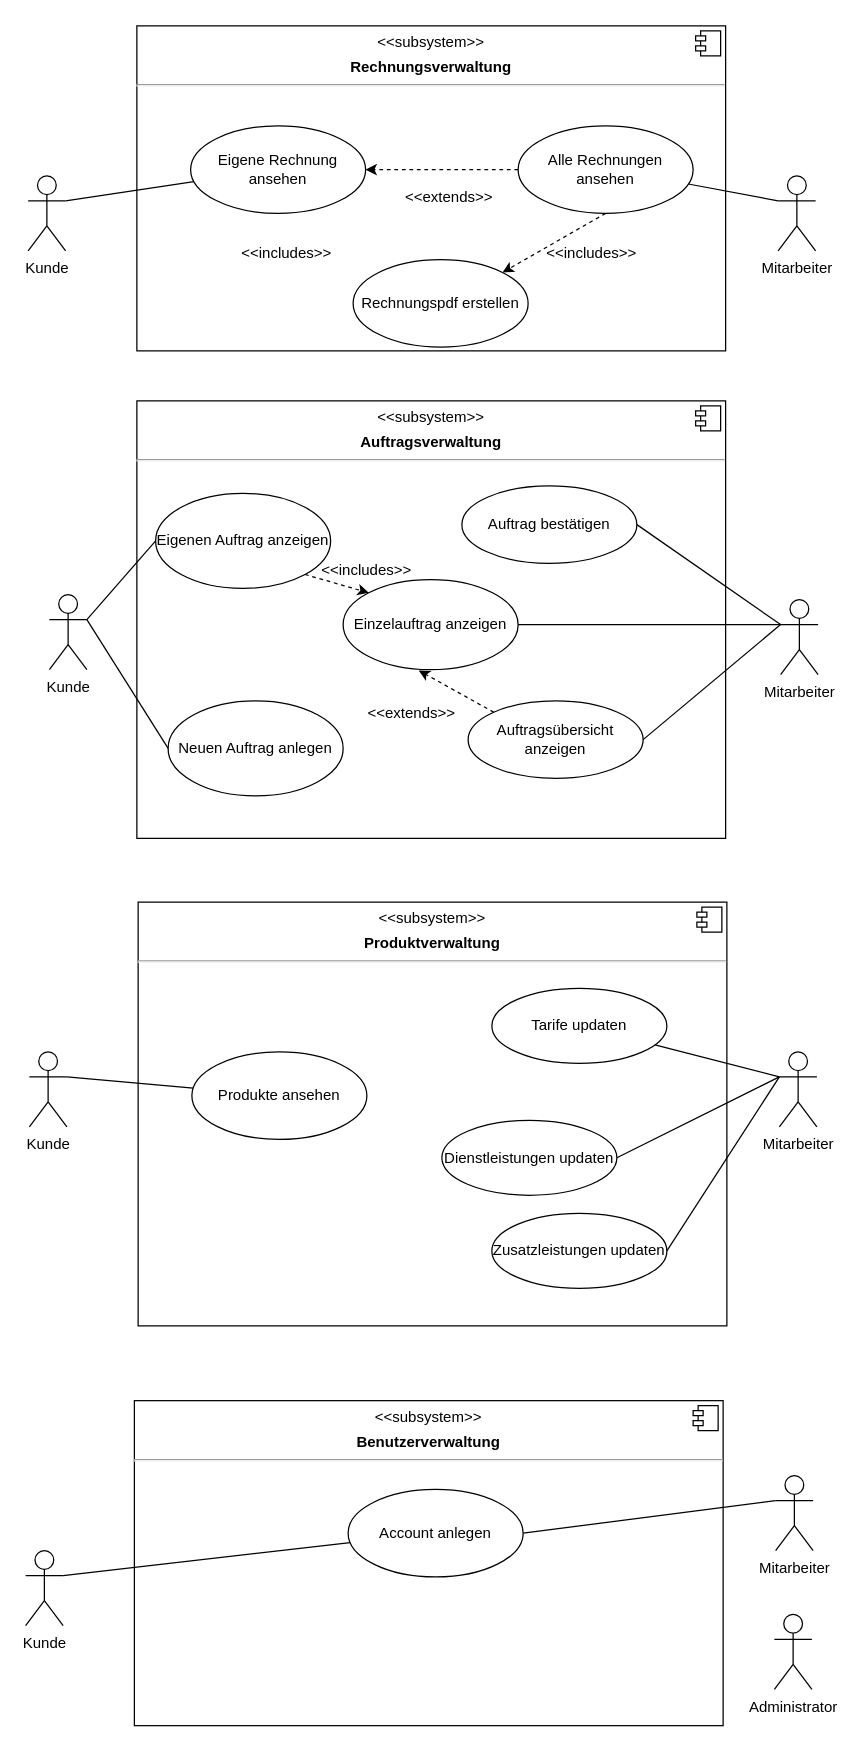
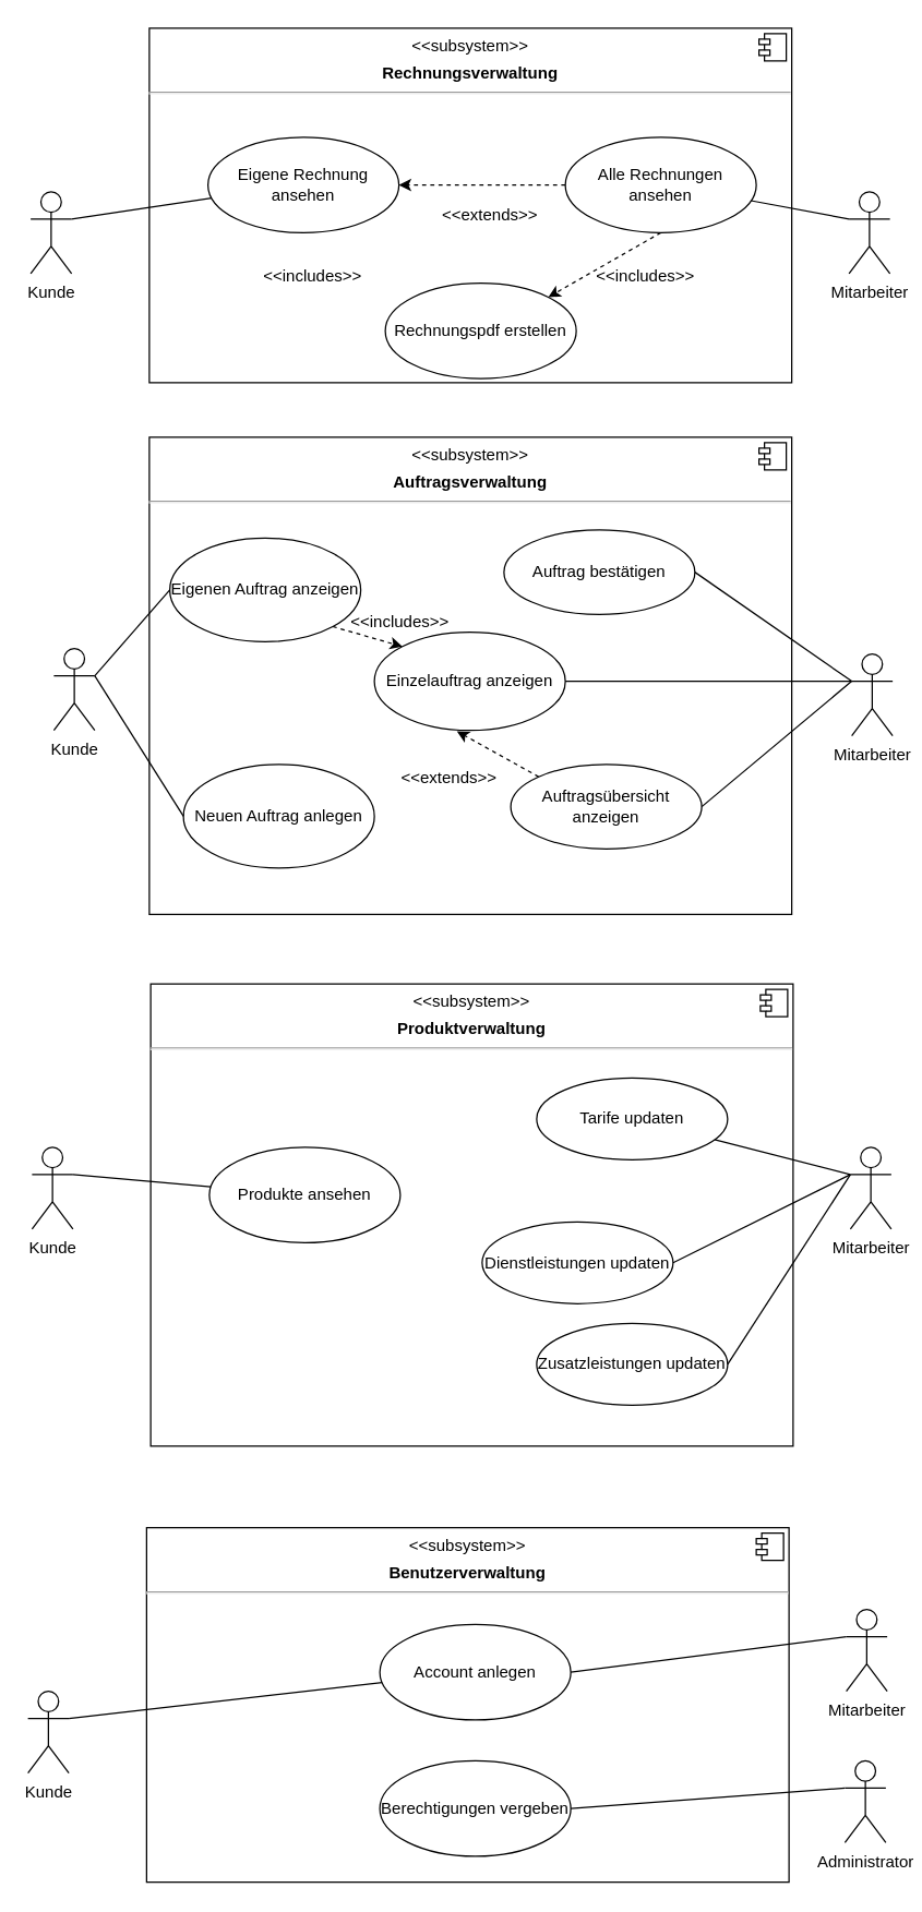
  <mxCell id="0" />
  <mxCell id="1" parent="0" />
  <mxCell id="2" value="&lt;p style=&quot;margin: 0px ; margin-top: 6px ; text-align: center&quot;&gt;&amp;lt;&amp;lt;subsystem&amp;gt;&amp;gt;&lt;b&gt;&lt;br&gt;&lt;/b&gt;&lt;/p&gt;&lt;p style=&quot;margin: 0px ; margin-top: 6px ; text-align: center&quot;&gt;&lt;b&gt;Rechnungsverwaltung&lt;/b&gt;&lt;/p&gt;&lt;hr&gt;" style="align=left;overflow=fill;html=1;" parent="1" vertex="1"><mxGeometry x="109" y="20" width="471" height="260" as="geometry" /></mxCell>
  <mxCell id="3" value="" style="shape=component;jettyWidth=8;jettyHeight=4;" parent="2" vertex="1"><mxGeometry x="1" width="20" height="20" relative="1" as="geometry"><mxPoint x="-24" y="4" as="offset" /></mxGeometry></mxCell>
  <mxCell id="4" value="Rechnungspdf erstellen" style="ellipse;whiteSpace=wrap;html=1;" parent="2" vertex="1"><mxGeometry x="173" y="187" width="140" height="70" as="geometry" /></mxCell>
  <mxCell id="5" value="&lt;div&gt;&amp;lt;&amp;lt;includes&amp;gt;&amp;gt;&lt;/div&gt;&lt;div&gt;&lt;br&gt;&lt;/div&gt;" style="text;html=1;resizable=0;points=[];autosize=1;align=left;verticalAlign=top;spacingTop=-4;" parent="2" vertex="1"><mxGeometry x="326" y="172" width="90" height="30" as="geometry" /></mxCell>
  <mxCell id="6" value="&lt;div&gt;&amp;lt;&amp;lt;includes&amp;gt;&amp;gt;&lt;/div&gt;&lt;div&gt;&lt;br&gt;&lt;/div&gt;" style="text;html=1;resizable=0;points=[];autosize=1;align=left;verticalAlign=top;spacingTop=-4;" parent="2" vertex="1"><mxGeometry x="82" y="172" width="90" height="30" as="geometry" /></mxCell>
  <mxCell id="7" style="rounded=0;orthogonalLoop=1;jettySize=auto;html=1;exitX=1;exitY=0.333;exitDx=0;exitDy=0;exitPerimeter=0;endArrow=none;endFill=0;" parent="1" source="8" target="9" edge="1"><mxGeometry relative="1" as="geometry" /></mxCell>
  <mxCell id="8" value="Kunde" style="shape=umlActor;verticalLabelPosition=bottom;labelBackgroundColor=#ffffff;verticalAlign=top;html=1;outlineConnect=0;" parent="1" vertex="1"><mxGeometry x="22" y="140" width="30" height="60" as="geometry" /></mxCell>
  <mxCell id="9" value="Eigene Rechnung ansehen" style="ellipse;whiteSpace=wrap;html=1;" parent="1" vertex="1"><mxGeometry x="152" y="100" width="140" height="70" as="geometry" /></mxCell>
  <mxCell id="10" style="rounded=0;orthogonalLoop=1;jettySize=auto;html=1;exitX=0;exitY=0.333;exitDx=0;exitDy=0;exitPerimeter=0;endArrow=none;endFill=0;" parent="1" source="11" target="14" edge="1"><mxGeometry relative="1" as="geometry" /></mxCell>
  <mxCell id="11" value="Mitarbeiter" style="shape=umlActor;verticalLabelPosition=bottom;labelBackgroundColor=#ffffff;verticalAlign=top;html=1;" parent="1" vertex="1"><mxGeometry x="622" y="140" width="30" height="60" as="geometry" /></mxCell>
  <mxCell id="12" style="edgeStyle=orthogonalEdgeStyle;rounded=0;orthogonalLoop=1;jettySize=auto;html=1;dashed=1;" parent="1" source="14" target="9" edge="1"><mxGeometry relative="1" as="geometry" /></mxCell>
  <mxCell id="13" style="edgeStyle=none;rounded=0;orthogonalLoop=1;jettySize=auto;html=1;exitX=0.5;exitY=1;exitDx=0;exitDy=0;entryX=1;entryY=0;entryDx=0;entryDy=0;endArrow=classic;endFill=1;dashed=1;" parent="1" source="14" target="4" edge="1"><mxGeometry relative="1" as="geometry" /></mxCell>
  <mxCell id="14" value="Alle Rechnungen ansehen" style="ellipse;whiteSpace=wrap;html=1;" parent="1" vertex="1"><mxGeometry x="414" y="100" width="140" height="70" as="geometry" /></mxCell>
  <mxCell id="15" value="&amp;lt;&amp;lt;extends&amp;gt;&amp;gt;" style="text;html=1;resizable=0;points=[];autosize=1;align=left;verticalAlign=top;spacingTop=-4;" parent="1" vertex="1"><mxGeometry x="322" y="147" width="90" height="20" as="geometry" /></mxCell>
  <mxCell id="16" value="&lt;p style=&quot;margin: 0px ; margin-top: 6px ; text-align: center&quot;&gt;&amp;lt;&amp;lt;subsystem&amp;gt;&amp;gt;&lt;b&gt;&lt;br&gt;&lt;/b&gt;&lt;/p&gt;&lt;p style=&quot;margin: 0px ; margin-top: 6px ; text-align: center&quot;&gt;&lt;b&gt;Auftragsverwaltung&lt;/b&gt;&lt;/p&gt;&lt;hr&gt;" style="align=left;overflow=fill;html=1;movable=1;" parent="1" vertex="1"><mxGeometry x="109" y="320" width="471" height="350" as="geometry" /></mxCell>
  <mxCell id="17" value="" style="shape=component;jettyWidth=8;jettyHeight=4;" parent="16" vertex="1"><mxGeometry x="1" width="20" height="20" relative="1" as="geometry"><mxPoint x="-24" y="4" as="offset" /></mxGeometry></mxCell>
  <mxCell id="18" value="Auftrag bestätigen" style="ellipse;whiteSpace=wrap;html=1;" parent="16" vertex="1"><mxGeometry x="260" y="68" width="140" height="62" as="geometry" /></mxCell>
  <mxCell id="19" value="Einzelauftrag anzeigen" style="ellipse;whiteSpace=wrap;html=1;" parent="16" vertex="1"><mxGeometry x="165" y="143" width="140" height="72" as="geometry" /></mxCell>
  <mxCell id="20" style="edgeStyle=none;rounded=0;orthogonalLoop=1;jettySize=auto;html=1;exitX=1;exitY=1;exitDx=0;exitDy=0;entryX=0;entryY=0;entryDx=0;entryDy=0;endArrow=classic;endFill=1;dashed=1;" parent="16" source="21" target="19" edge="1"><mxGeometry relative="1" as="geometry" /></mxCell>
  <mxCell id="21" value="Eigenen Auftrag anzeigen" style="ellipse;whiteSpace=wrap;html=1;" parent="16" vertex="1"><mxGeometry x="15" y="74" width="140" height="76" as="geometry" /></mxCell>
  <mxCell id="22" style="edgeStyle=none;rounded=0;orthogonalLoop=1;jettySize=auto;html=1;exitX=0;exitY=0;exitDx=0;exitDy=0;entryX=0.432;entryY=1.009;entryDx=0;entryDy=0;entryPerimeter=0;dashed=1;endArrow=classic;endFill=1;" parent="16" source="23" target="19" edge="1"><mxGeometry relative="1" as="geometry" /></mxCell>
  <mxCell id="23" value="Auftragsübersicht anzeigen" style="ellipse;whiteSpace=wrap;html=1;" parent="16" vertex="1"><mxGeometry x="265" y="240" width="140" height="62" as="geometry" /></mxCell>
  <mxCell id="24" value="&amp;lt;&amp;lt;includes&amp;gt;&amp;gt;" style="text;html=1;resizable=0;points=[];autosize=1;align=left;verticalAlign=top;spacingTop=-4;" parent="16" vertex="1"><mxGeometry x="146" y="126" width="90" height="20" as="geometry" /></mxCell>
  <mxCell id="25" value="&amp;lt;&amp;lt;extends&amp;gt;&amp;gt;" style="text;html=1;resizable=0;points=[];autosize=1;align=left;verticalAlign=top;spacingTop=-4;" parent="16" vertex="1"><mxGeometry x="183" y="240" width="90" height="20" as="geometry" /></mxCell>
  <mxCell id="26" value="Neuen Auftrag anlegen" style="ellipse;whiteSpace=wrap;html=1;" parent="16" vertex="1"><mxGeometry x="25" y="240" width="140" height="76" as="geometry" /></mxCell>
  <mxCell id="27" style="rounded=0;orthogonalLoop=1;jettySize=auto;html=1;exitX=0;exitY=0.333;exitDx=0;exitDy=0;exitPerimeter=0;entryX=1;entryY=0.5;entryDx=0;entryDy=0;endArrow=none;endFill=0;" parent="1" source="30" target="18" edge="1"><mxGeometry relative="1" as="geometry" /></mxCell>
  <mxCell id="28" style="edgeStyle=orthogonalEdgeStyle;rounded=0;orthogonalLoop=1;jettySize=auto;html=1;exitX=0;exitY=0.333;exitDx=0;exitDy=0;exitPerimeter=0;entryX=1;entryY=0.5;entryDx=0;entryDy=0;endArrow=none;endFill=0;" parent="1" source="30" target="19" edge="1"><mxGeometry relative="1" as="geometry" /></mxCell>
  <mxCell id="29" style="rounded=0;orthogonalLoop=1;jettySize=auto;html=1;exitX=0;exitY=0.333;exitDx=0;exitDy=0;exitPerimeter=0;entryX=1;entryY=0.5;entryDx=0;entryDy=0;endArrow=none;endFill=0;" parent="1" source="30" target="23" edge="1"><mxGeometry relative="1" as="geometry" /></mxCell>
  <mxCell id="30" value="Mitarbeiter" style="shape=umlActor;verticalLabelPosition=bottom;labelBackgroundColor=#ffffff;verticalAlign=top;html=1;" parent="1" vertex="1"><mxGeometry x="624" y="479" width="30" height="60" as="geometry" /></mxCell>
  <mxCell id="31" style="rounded=0;orthogonalLoop=1;jettySize=auto;html=1;exitX=1;exitY=0.333;exitDx=0;exitDy=0;exitPerimeter=0;entryX=0;entryY=0.5;entryDx=0;entryDy=0;endArrow=none;endFill=0;" parent="1" source="33" target="21" edge="1"><mxGeometry relative="1" as="geometry" /></mxCell>
  <mxCell id="32" style="edgeStyle=none;rounded=0;orthogonalLoop=1;jettySize=auto;html=1;exitX=1;exitY=0.333;exitDx=0;exitDy=0;exitPerimeter=0;entryX=0;entryY=0.5;entryDx=0;entryDy=0;endArrow=none;endFill=0;" parent="1" source="33" target="26" edge="1"><mxGeometry relative="1" as="geometry" /></mxCell>
  <mxCell id="33" value="Kunde" style="shape=umlActor;verticalLabelPosition=bottom;labelBackgroundColor=#ffffff;verticalAlign=top;html=1;outlineConnect=0;" parent="1" vertex="1"><mxGeometry x="39" y="475" width="30" height="60" as="geometry" /></mxCell>
  <mxCell id="34" value="&lt;p style=&quot;margin: 0px ; margin-top: 6px ; text-align: center&quot;&gt;&amp;lt;&amp;lt;subsystem&amp;gt;&amp;gt;&lt;b&gt;&lt;br&gt;&lt;/b&gt;&lt;/p&gt;&lt;p style=&quot;margin: 0px ; margin-top: 6px ; text-align: center&quot;&gt;&lt;b&gt;Produktverwaltung&lt;/b&gt;&lt;/p&gt;&lt;hr&gt;" style="align=left;overflow=fill;html=1;" parent="1" vertex="1"><mxGeometry x="110" y="721" width="471" height="339" as="geometry" /></mxCell>
  <mxCell id="35" value="" style="shape=component;jettyWidth=8;jettyHeight=4;" parent="34" vertex="1"><mxGeometry x="1" width="20" height="20" relative="1" as="geometry"><mxPoint x="-24" y="4" as="offset" /></mxGeometry></mxCell>
  <mxCell id="36" value="Tarife updaten" style="ellipse;whiteSpace=wrap;html=1;" parent="34" vertex="1"><mxGeometry x="283" y="69" width="140" height="60" as="geometry" /></mxCell>
  <mxCell id="37" value="Dienstleistungen updaten" style="ellipse;whiteSpace=wrap;html=1;" parent="34" vertex="1"><mxGeometry x="243" y="174.5" width="140" height="60" as="geometry" /></mxCell>
  <mxCell id="38" value="Zusatzleistungen updaten" style="ellipse;whiteSpace=wrap;html=1;" vertex="1" parent="34"><mxGeometry x="283" y="249" width="140" height="60" as="geometry" /></mxCell>
  <mxCell id="39" style="rounded=0;orthogonalLoop=1;jettySize=auto;html=1;exitX=1;exitY=0.333;exitDx=0;exitDy=0;exitPerimeter=0;endArrow=none;endFill=0;" parent="1" source="40" target="41" edge="1"><mxGeometry relative="1" as="geometry" /></mxCell>
  <mxCell id="40" value="Kunde" style="shape=umlActor;verticalLabelPosition=bottom;labelBackgroundColor=#ffffff;verticalAlign=top;html=1;outlineConnect=0;" parent="1" vertex="1"><mxGeometry x="23" y="840.833" width="30" height="60" as="geometry" /></mxCell>
  <mxCell id="41" value="Produkte ansehen" style="ellipse;whiteSpace=wrap;html=1;" parent="1" vertex="1"><mxGeometry x="153" y="840.833" width="140" height="70" as="geometry" /></mxCell>
  <mxCell id="42" style="rounded=0;orthogonalLoop=1;jettySize=auto;html=1;exitX=0;exitY=0.333;exitDx=0;exitDy=0;exitPerimeter=0;endArrow=none;endFill=0;" parent="1" source="45" target="36" edge="1"><mxGeometry relative="1" as="geometry" /></mxCell>
  <mxCell id="43" style="edgeStyle=none;rounded=0;orthogonalLoop=1;jettySize=auto;html=1;exitX=0;exitY=0.333;exitDx=0;exitDy=0;exitPerimeter=0;entryX=1;entryY=0.5;entryDx=0;entryDy=0;endArrow=none;endFill=0;" parent="1" source="45" target="37" edge="1"><mxGeometry relative="1" as="geometry" /></mxCell>
  <mxCell id="44" style="rounded=0;orthogonalLoop=1;jettySize=auto;html=1;exitX=0;exitY=0.333;exitDx=0;exitDy=0;exitPerimeter=0;entryX=1;entryY=0.5;entryDx=0;entryDy=0;endArrow=none;endFill=0;" edge="1" parent="1" source="45" target="38"><mxGeometry relative="1" as="geometry" /></mxCell>
  <mxCell id="45" value="Mitarbeiter" style="shape=umlActor;verticalLabelPosition=bottom;labelBackgroundColor=#ffffff;verticalAlign=top;html=1;" parent="1" vertex="1"><mxGeometry x="623" y="840.833" width="30" height="60" as="geometry" /></mxCell>
  <mxCell id="46" value="&lt;p style=&quot;margin: 0px ; margin-top: 6px ; text-align: center&quot;&gt;&amp;lt;&amp;lt;subsystem&amp;gt;&amp;gt;&lt;b&gt;&lt;br&gt;&lt;/b&gt;&lt;/p&gt;&lt;p style=&quot;margin: 0px ; margin-top: 6px ; text-align: center&quot;&gt;&lt;b&gt;Benutzerverwaltung&lt;/b&gt;&lt;/p&gt;&lt;hr&gt;" style="align=left;overflow=fill;html=1;connectable=0;recursiveResize=0;editable=0;" parent="1" vertex="1"><mxGeometry x="107" y="1119.833" width="471" height="260" as="geometry" /></mxCell>
  <mxCell id="47" value="" style="shape=component;jettyWidth=8;jettyHeight=4;" parent="46" vertex="1"><mxGeometry x="1" width="20" height="20" relative="1" as="geometry"><mxPoint x="-24" y="4" as="offset" /></mxGeometry></mxCell>
  <mxCell id="48" value="Account anlegen" style="ellipse;whiteSpace=wrap;html=1;" parent="46" vertex="1"><mxGeometry x="171" y="71" width="140" height="70" as="geometry" /></mxCell>
+ <mxCell id="49" value="Berechtigungen vergeben" style="ellipse;whiteSpace=wrap;html=1;" parent="46" vertex="1"><mxGeometry x="171" y="171" width="140" height="70" as="geometry" /></mxCell>
  <mxCell id="50" style="rounded=0;orthogonalLoop=1;jettySize=auto;html=1;exitX=1;exitY=0.333;exitDx=0;exitDy=0;exitPerimeter=0;endArrow=none;endFill=0;" parent="1" source="51" target="48" edge="1"><mxGeometry relative="1" as="geometry" /></mxCell>
  <mxCell id="51" value="Kunde" style="shape=umlActor;verticalLabelPosition=bottom;labelBackgroundColor=#ffffff;verticalAlign=top;html=1;outlineConnect=0;" parent="1" vertex="1"><mxGeometry x="20" y="1239.833" width="30" height="60" as="geometry" /></mxCell>
  <mxCell id="52" style="rounded=0;orthogonalLoop=1;jettySize=auto;html=1;exitX=0;exitY=0.333;exitDx=0;exitDy=0;exitPerimeter=0;endArrow=none;endFill=0;entryX=1;entryY=0.5;entryDx=0;entryDy=0;" parent="1" source="53" target="48" edge="1"><mxGeometry relative="1" as="geometry"><mxPoint x="523.884" y="1238.141" as="targetPoint" /></mxGeometry></mxCell>
  <mxCell id="53" value="Mitarbeiter" style="shape=umlActor;verticalLabelPosition=bottom;labelBackgroundColor=#ffffff;verticalAlign=top;html=1;" parent="1" vertex="1"><mxGeometry x="620" y="1179.833" width="30" height="60" as="geometry" /></mxCell>
+ <mxCell id="54" style="edgeStyle=none;rounded=0;orthogonalLoop=1;jettySize=auto;html=1;exitX=0;exitY=0.333;exitDx=0;exitDy=0;exitPerimeter=0;entryX=1;entryY=0.5;entryDx=0;entryDy=0;endArrow=none;endFill=0;" parent="1" source="55" target="49" edge="1"><mxGeometry relative="1" as="geometry" /></mxCell>
  <mxCell id="55" value="Administrator" style="shape=umlActor;verticalLabelPosition=bottom;labelBackgroundColor=#ffffff;verticalAlign=top;html=1;" parent="1" vertex="1"><mxGeometry x="619" y="1290.833" width="30" height="60" as="geometry" /></mxCell>
